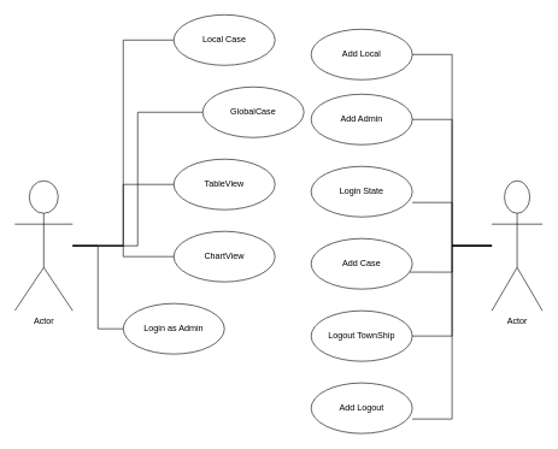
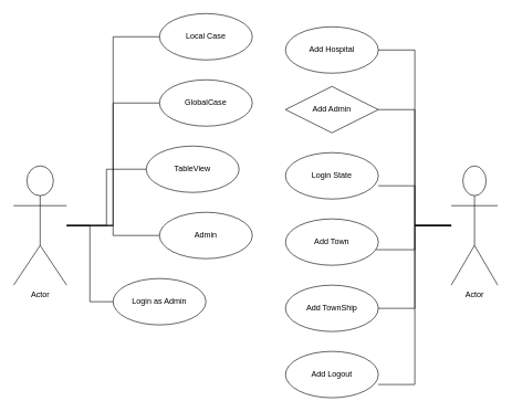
  <mxCell id="0" />
  <mxCell id="1" parent="0" />
  <mxCell id="2" style="edgeStyle=orthogonalEdgeStyle;rounded=0;orthogonalLoop=1;jettySize=auto;html=1;entryX=0;entryY=0.5;entryDx=0;entryDy=0;endArrow=none;endFill=0;" edge="1" parent="1" source="7" target="8"><mxGeometry relative="1" as="geometry" /></mxCell>
  <mxCell id="3" style="edgeStyle=orthogonalEdgeStyle;rounded=0;orthogonalLoop=1;jettySize=auto;html=1;endArrow=none;endFill=0;" edge="1" parent="1" source="7" target="11"><mxGeometry relative="1" as="geometry" /></mxCell>
  <mxCell id="4" style="edgeStyle=orthogonalEdgeStyle;rounded=0;orthogonalLoop=1;jettySize=auto;html=1;entryX=0;entryY=0.5;entryDx=0;entryDy=0;endArrow=none;endFill=0;" edge="1" parent="1" source="7" target="10"><mxGeometry relative="1" as="geometry" /></mxCell>
  <mxCell id="5" style="edgeStyle=orthogonalEdgeStyle;rounded=0;orthogonalLoop=1;jettySize=auto;html=1;entryX=0;entryY=0.5;entryDx=0;entryDy=0;endArrow=none;endFill=0;" edge="1" parent="1" source="7" target="9"><mxGeometry relative="1" as="geometry" /></mxCell>
  <mxCell id="6" style="edgeStyle=orthogonalEdgeStyle;rounded=0;orthogonalLoop=1;jettySize=auto;html=1;entryX=0;entryY=0.5;entryDx=0;entryDy=0;endArrow=none;endFill=0;" edge="1" parent="1" source="7" target="14"><mxGeometry relative="1" as="geometry" /></mxCell>
  <mxCell id="7" value="Actor" style="shape=umlActor;verticalLabelPosition=bottom;verticalAlign=top;html=1;" vertex="1" parent="1"><mxGeometry x="20" y="250" width="80" height="180" as="geometry" /></mxCell>
  <mxCell id="8" value="Local Case" style="ellipse;whiteSpace=wrap;html=1;" vertex="1" parent="1"><mxGeometry x="240" y="20" width="140" height="70" as="geometry" /></mxCell>
- <mxCell id="9" value="GlobalCase" style="ellipse;whiteSpace=wrap;html=1;" vertex="1" parent="1"><mxGeometry x="280" y="120" width="140" height="70" as="geometry" /></mxCell>
- <mxCell id="10" value="TableView" style="ellipse;whiteSpace=wrap;html=1;" vertex="1" parent="1"><mxGeometry x="240" y="220" width="140" height="70" as="geometry" /></mxCell>
- <mxCell id="11" value="ChartView" style="ellipse;whiteSpace=wrap;html=1;" vertex="1" parent="1"><mxGeometry x="240" y="320" width="140" height="70" as="geometry" /></mxCell>
+ <mxCell id="9" value="GlobalCase" style="ellipse;whiteSpace=wrap;html=1;" vertex="1" parent="1"><mxGeometry x="240" y="120" width="140" height="70" as="geometry" /></mxCell>
+ <mxCell id="10" value="TableView" style="ellipse;whiteSpace=wrap;html=1;" vertex="1" parent="1"><mxGeometry x="220" y="220" width="140" height="70" as="geometry" /></mxCell>
+ <mxCell id="11" value="Admin" style="ellipse;whiteSpace=wrap;html=1;" vertex="1" parent="1"><mxGeometry x="240" y="320" width="140" height="70" as="geometry" /></mxCell>
  <mxCell id="12" value="Login State" style="ellipse;whiteSpace=wrap;html=1;" vertex="1" parent="1"><mxGeometry x="430" y="230" width="140" height="70" as="geometry" /></mxCell>
- <mxCell id="13" value="Add Admin" style="ellipse;whiteSpace=wrap;html=1;" vertex="1" parent="1"><mxGeometry x="430" y="130" width="140" height="70" as="geometry" /></mxCell>
+ <mxCell id="13" value="Add Admin" style="rhombus;whiteSpace=wrap;html=1;" vertex="1" parent="1"><mxGeometry x="430" y="130" width="140" height="70" as="geometry" /></mxCell>
  <mxCell id="14" value="Login as Admin" style="ellipse;whiteSpace=wrap;html=1;" vertex="1" parent="1"><mxGeometry x="170" y="420" width="140" height="70" as="geometry" /></mxCell>
- <mxCell id="15" value="Add Case" style="ellipse;whiteSpace=wrap;html=1;" vertex="1" parent="1"><mxGeometry x="430" y="330" width="140" height="70" as="geometry" /></mxCell>
- <mxCell id="16" value="Logout TownShip" style="ellipse;whiteSpace=wrap;html=1;" vertex="1" parent="1"><mxGeometry x="430" y="430" width="140" height="70" as="geometry" /></mxCell>
- <mxCell id="17" value="Add Local" style="ellipse;whiteSpace=wrap;html=1;" vertex="1" parent="1"><mxGeometry x="430" y="40" width="140" height="70" as="geometry" /></mxCell>
+ <mxCell id="15" value="Add Town" style="ellipse;whiteSpace=wrap;html=1;" vertex="1" parent="1"><mxGeometry x="430" y="330" width="140" height="70" as="geometry" /></mxCell>
+ <mxCell id="16" value="Add TownShip" style="ellipse;whiteSpace=wrap;html=1;" vertex="1" parent="1"><mxGeometry x="430" y="430" width="140" height="70" as="geometry" /></mxCell>
+ <mxCell id="17" value="Add Hospital" style="ellipse;whiteSpace=wrap;html=1;" vertex="1" parent="1"><mxGeometry x="430" y="40" width="140" height="70" as="geometry" /></mxCell>
  <mxCell id="18" value="Add Logout" style="ellipse;whiteSpace=wrap;html=1;" vertex="1" parent="1"><mxGeometry x="430" y="530" width="140" height="70" as="geometry" /></mxCell>
  <mxCell id="19" style="edgeStyle=orthogonalEdgeStyle;rounded=0;orthogonalLoop=1;jettySize=auto;html=1;entryX=1;entryY=0.5;entryDx=0;entryDy=0;endArrow=none;endFill=0;" edge="1" parent="1" source="25" target="17"><mxGeometry relative="1" as="geometry" /></mxCell>
  <mxCell id="20" style="edgeStyle=orthogonalEdgeStyle;rounded=0;orthogonalLoop=1;jettySize=auto;html=1;entryX=1;entryY=0.5;entryDx=0;entryDy=0;endArrow=none;endFill=0;" edge="1" parent="1" source="25" target="13"><mxGeometry relative="1" as="geometry" /></mxCell>
  <mxCell id="21" style="edgeStyle=orthogonalEdgeStyle;rounded=0;orthogonalLoop=1;jettySize=auto;html=1;entryX=1;entryY=0.714;entryDx=0;entryDy=0;entryPerimeter=0;endArrow=none;endFill=0;" edge="1" parent="1" source="25" target="12"><mxGeometry relative="1" as="geometry" /></mxCell>
  <mxCell id="22" style="edgeStyle=orthogonalEdgeStyle;rounded=0;orthogonalLoop=1;jettySize=auto;html=1;entryX=0.976;entryY=0.664;entryDx=0;entryDy=0;entryPerimeter=0;endArrow=none;endFill=0;" edge="1" parent="1" source="25" target="15"><mxGeometry relative="1" as="geometry" /></mxCell>
  <mxCell id="23" style="edgeStyle=orthogonalEdgeStyle;rounded=0;orthogonalLoop=1;jettySize=auto;html=1;entryX=1;entryY=0.5;entryDx=0;entryDy=0;endArrow=none;endFill=0;" edge="1" parent="1" source="25" target="16"><mxGeometry relative="1" as="geometry" /></mxCell>
  <mxCell id="24" style="edgeStyle=orthogonalEdgeStyle;rounded=0;orthogonalLoop=1;jettySize=auto;html=1;entryX=1;entryY=0.714;entryDx=0;entryDy=0;entryPerimeter=0;endArrow=none;endFill=0;" edge="1" parent="1" source="25" target="18"><mxGeometry relative="1" as="geometry" /></mxCell>
  <mxCell id="25" value="Actor" style="shape=umlActor;verticalLabelPosition=bottom;verticalAlign=top;html=1;" vertex="1" parent="1"><mxGeometry x="680" y="250" width="70" height="180" as="geometry" /></mxCell>
